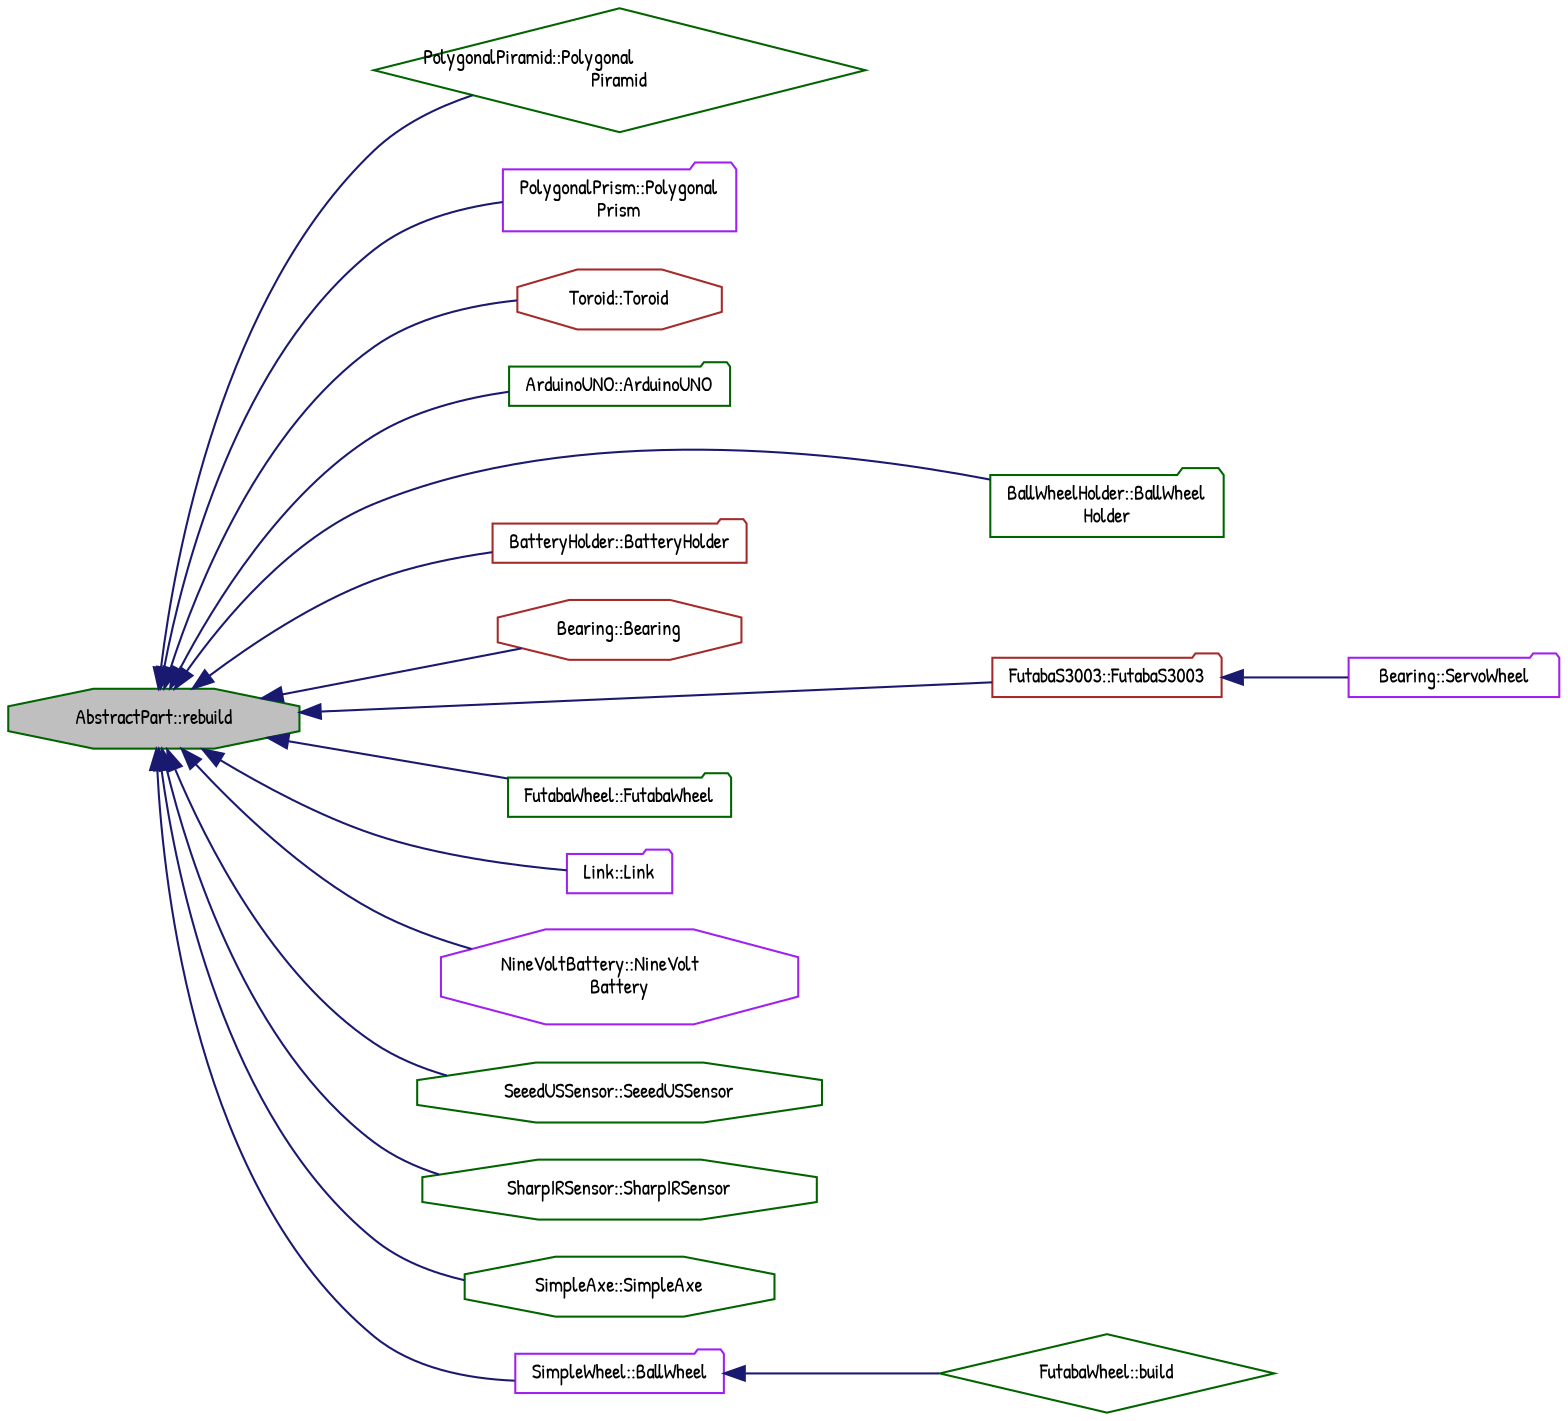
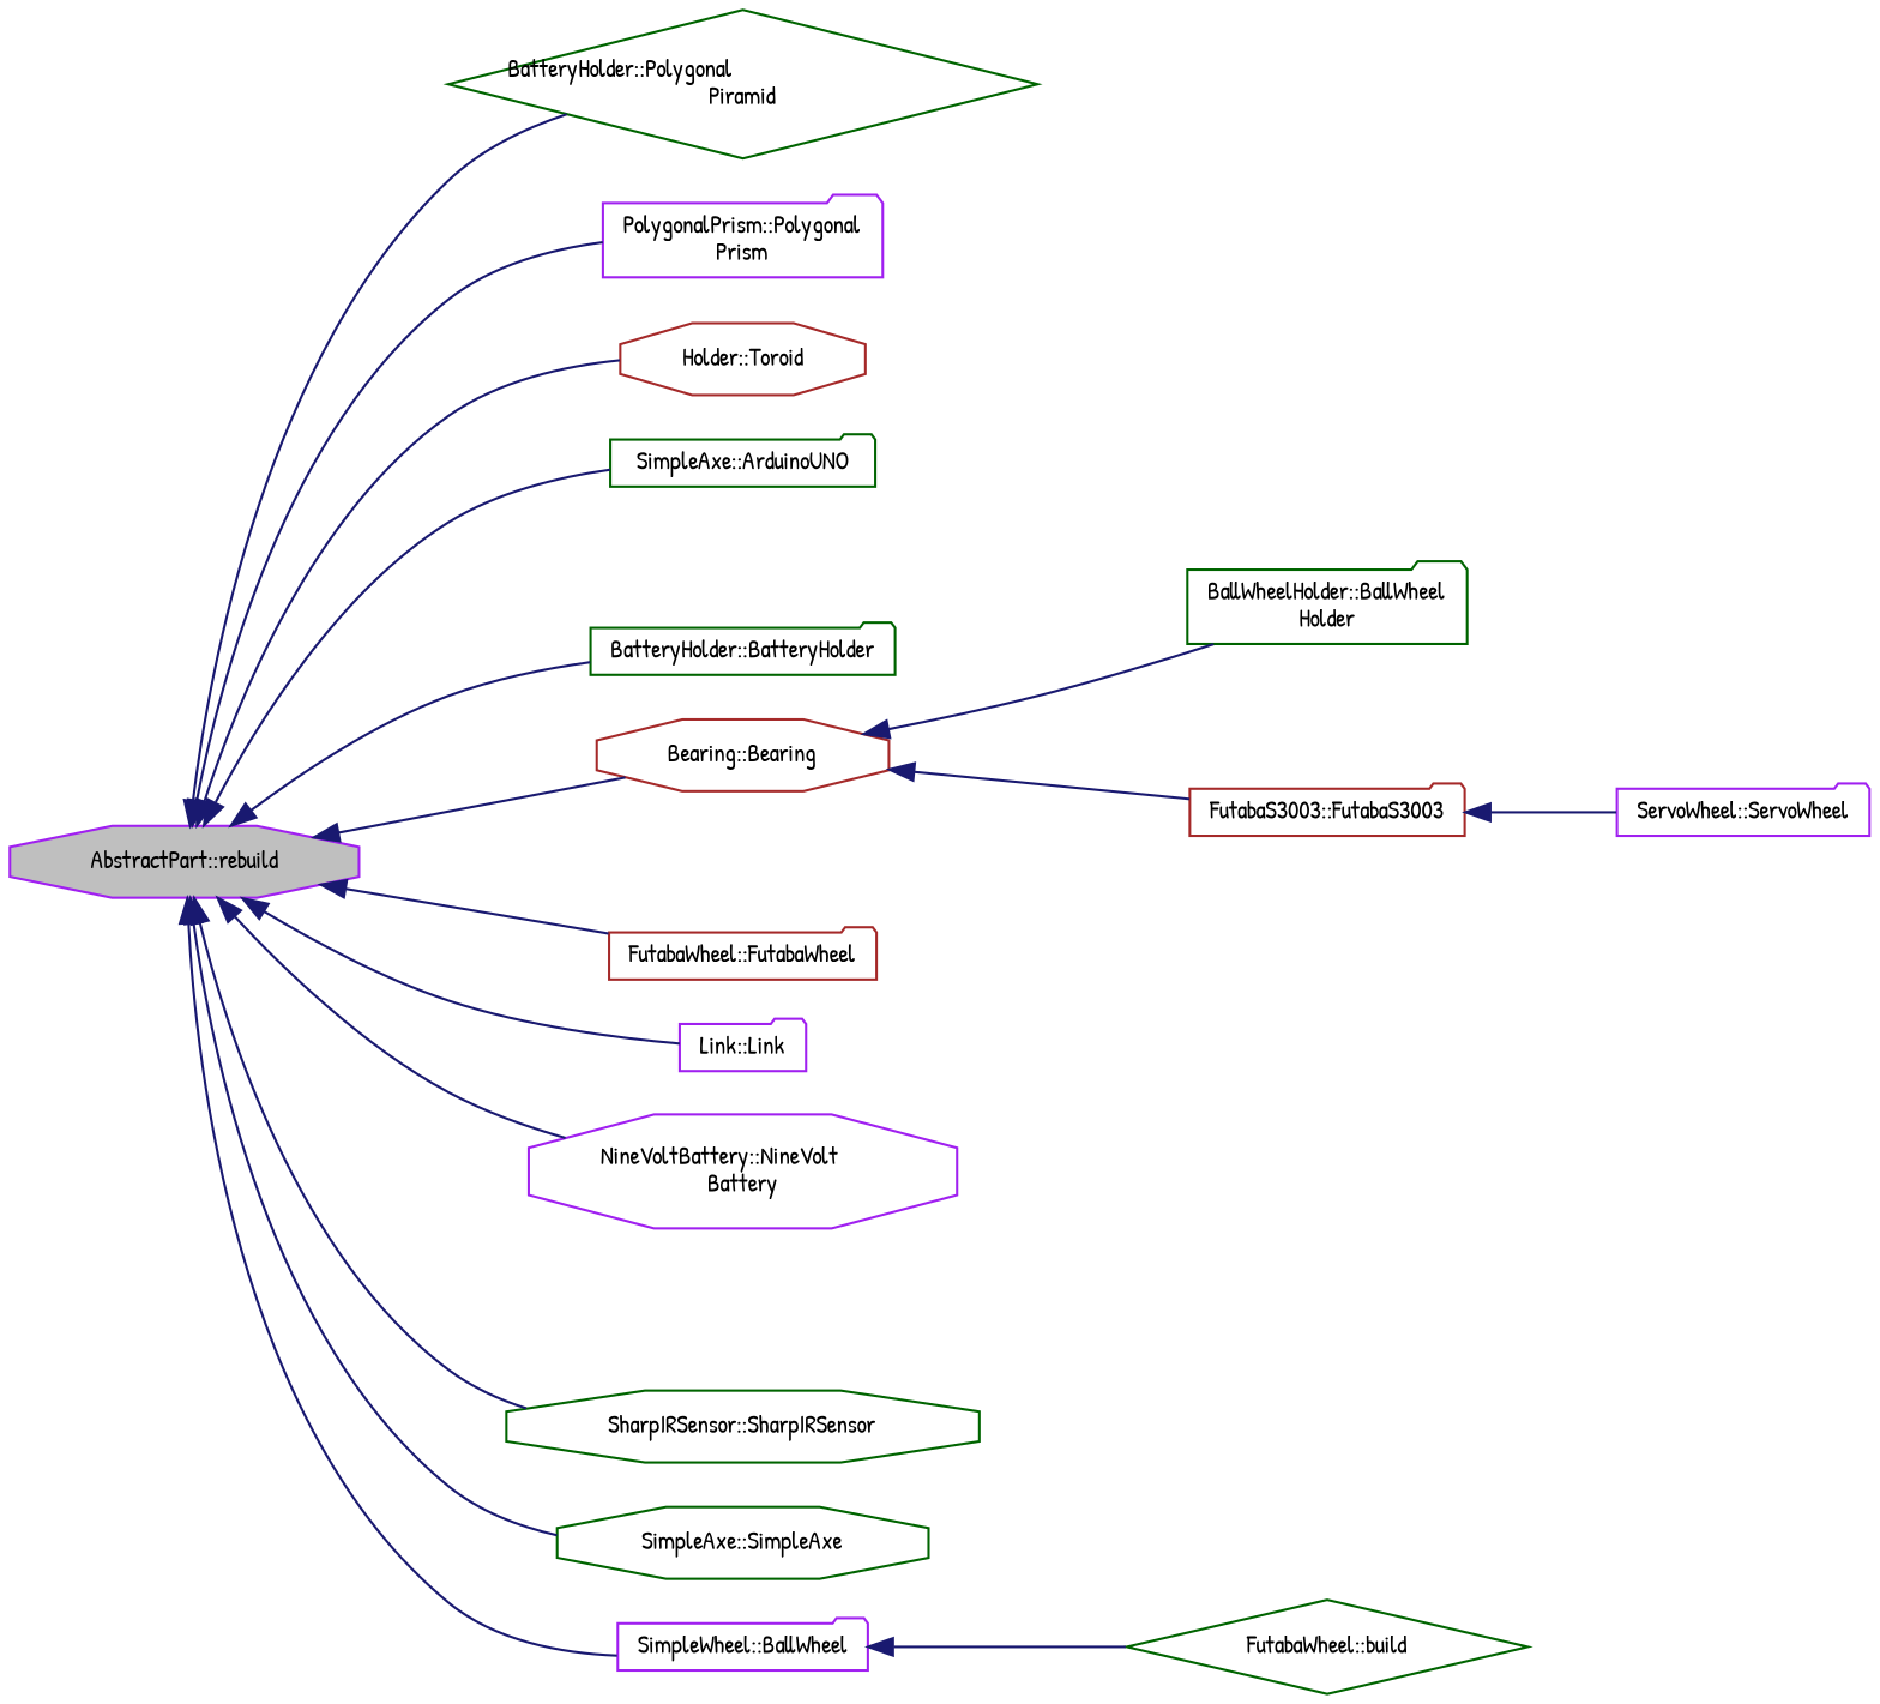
  digraph {
    fontname="Patrick Hand"
    rankdir=LR
    node [color=darkgreen fillcolor=white fontname="Patrick Hand" fontsize=10 shape=folder style=filled]
    edge [color=midnightblue dir=back fontname="Patrick Hand" fontsize=10 labelfontname=Helvetica labelfontsize=10 style=solid]
-   n1 [fillcolor=grey75 fontcolor=black height=0.2 label="AbstractPart::rebuild" shape=octagon width=0.4]
-   n2 [height=0.2 label="PolygonalPiramid::Polygonal\lPiramid" shape=diamond width=0.4]
+   n1 [color=purple fillcolor=grey75 fontcolor=black height=0.2 label="AbstractPart::rebuild" shape=octagon width=0.4]
+   n2 [height=0.2 label="BatteryHolder::Polygonal\lPiramid" shape=diamond width=0.4]
    n3 [color=purple height=0.2 label="PolygonalPrism::Polygonal\lPrism" width=0.4]
-   n4 [color=brown height=0.2 label="Toroid::Toroid" shape=octagon width=0.4]
-   n5 [height=0.2 label="ArduinoUNO::ArduinoUNO" width=0.4]
+   n4 [color=brown height=0.2 label="Holder::Toroid" shape=octagon width=0.4]
+   n5 [height=0.2 label="SimpleAxe::ArduinoUNO" width=0.4]
    n6 [height=0.2 label="BallWheelHolder::BallWheel\lHolder" width=0.4]
-   n7 [color=brown height=0.2 label="BatteryHolder::BatteryHolder" width=0.4]
+   n7 [height=0.2 label="BatteryHolder::BatteryHolder" width=0.4]
    n8 [color=brown height=0.2 label="Bearing::Bearing" shape=octagon width=0.4]
    n9 [color=brown height=0.2 label="FutabaS3003::FutabaS3003" width=0.4]
-   n10 [height=0.2 label="FutabaWheel::FutabaWheel" width=0.4]
+   n10 [color=brown height=0.2 label="FutabaWheel::FutabaWheel" width=0.4]
    n11 [color=purple height=0.2 label="Link::Link" width=0.4]
    n12 [color=purple height=0.2 label="NineVoltBattery::NineVolt\lBattery" shape=octagon width=0.4]
-   n13 [height=0.2 label="SeeedUSSensor::SeeedUSSensor" shape=octagon width=0.4]
    n14 [height=0.2 label="SharpIRSensor::SharpIRSensor" shape=octagon width=0.4]
    n15 [height=0.2 label="SimpleAxe::SimpleAxe" shape=octagon width=0.4]
    n16 [color=purple height=0.2 label="SimpleWheel::BallWheel" width=0.4]
-   n17 [color=purple height=0.2 label="Bearing::ServoWheel" width=0.4]
+   n17 [color=purple height=0.2 label="ServoWheel::ServoWheel" width=0.4]
    n18 [height=0.2 label="FutabaWheel::build" shape=diamond width=0.4]
    n1 -> n2
    n1 -> n3
    n1 -> n4
    n1 -> n5
-   n1 -> n6
+   n8 -> n6
    n1 -> n7
    n1 -> n8
-   n1 -> n9
+   n8 -> n9
    n1 -> n10
    n1 -> n11
    n1 -> n12
-   n1 -> n13
    n1 -> n14
    n1 -> n15
    n1 -> n16
    n9 -> n17
    n16 -> n18
  }
